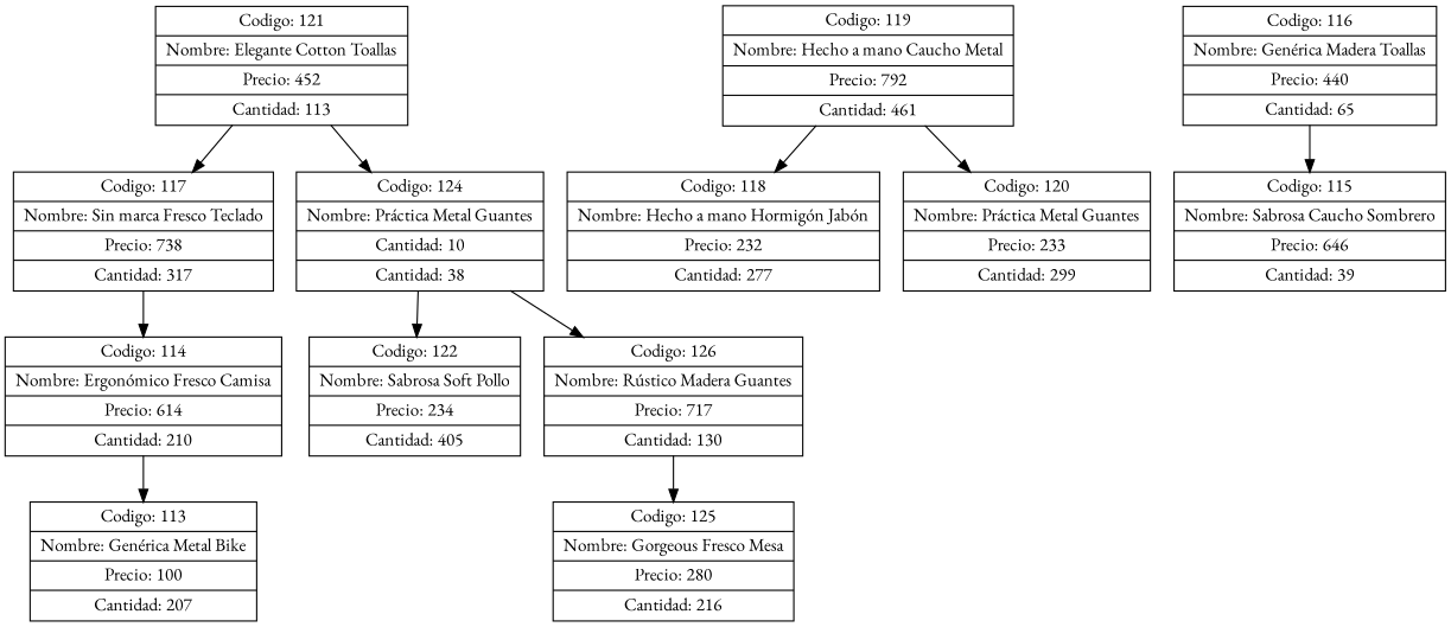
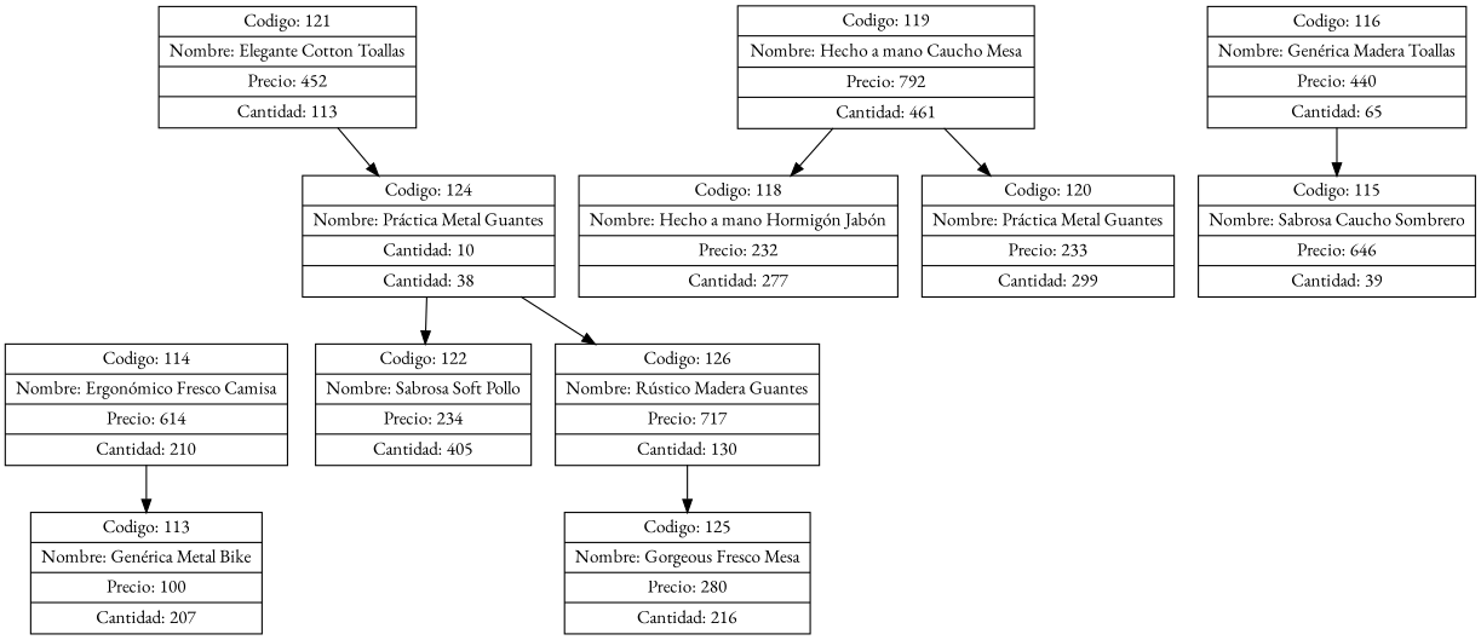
  digraph {
    concentrate=true
    fontname="EB Garamond"
    rankdir=UD
    node [fontname="EB Garamond" shape=record]
    edge [fontname="EB Garamond"]
    n1 [label="{Codigo: 121|Nombre: Elegante Cotton Toallas|Precio: 452|Cantidad: 113}"]
-   n2 [label="{Codigo: 117|Nombre: Sin marca Fresco Teclado|Precio: 738|Cantidad: 317}"]
    n3 [label="{Codigo: 124|Nombre: Práctica Metal Guantes|Cantidad: 10|Cantidad: 38}"]
    n4 [label="{Codigo: 114|Nombre: Ergonómico Fresco Camisa|Precio: 614|Cantidad: 210}"]
    n5 [label="{Codigo: 122|Nombre: Sabrosa Soft Pollo|Precio: 234|Cantidad: 405}"]
    n6 [label="{Codigo: 126|Nombre: Rústico Madera Guantes|Precio: 717|Cantidad: 130}"]
    n7 [label="{Codigo: 113|Nombre: Genérica Metal Bike|Precio: 100|Cantidad: 207}"]
-   n8 [label="{Codigo: 119|Nombre: Hecho a mano Caucho Metal|Precio: 792|Cantidad: 461}"]
+   n8 [label="{Codigo: 119|Nombre: Hecho a mano Caucho Mesa|Precio: 792|Cantidad: 461}"]
    n9 [label="{Codigo: 118|Nombre: Hecho a mano Hormigón Jabón|Precio: 232|Cantidad: 277}"]
    n10 [label="{Codigo: 120|Nombre: Práctica Metal Guantes|Precio: 233|Cantidad: 299}"]
    n11 [label="{Codigo: 116|Nombre: Genérica Madera Toallas|Precio: 440|Cantidad: 65}"]
    n12 [label="{Codigo: 115|Nombre: Sabrosa Caucho Sombrero|Precio: 646|Cantidad: 39}"]
    n13 [label="{Codigo: 125|Nombre: Gorgeous Fresco Mesa|Precio: 280|Cantidad: 216}"]
-   n1 -> n2
    n1 -> n3
-   n2 -> n4
    n3 -> n5
    n3 -> n6
    n4 -> n7
    n6 -> n13
    n8 -> n9
    n8 -> n10
    n11 -> n12
  }
